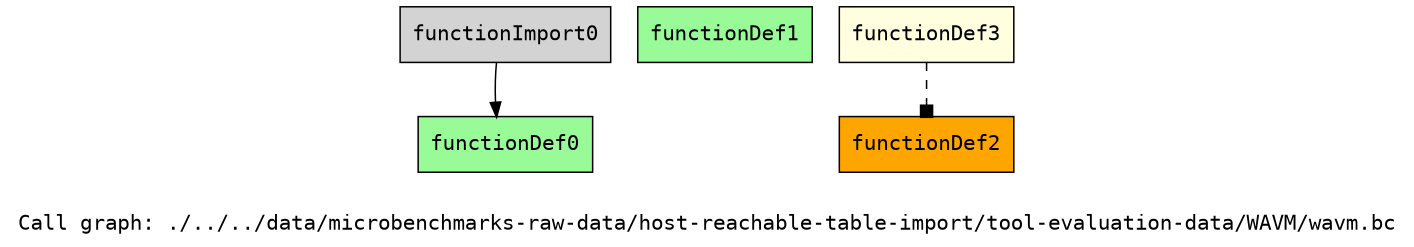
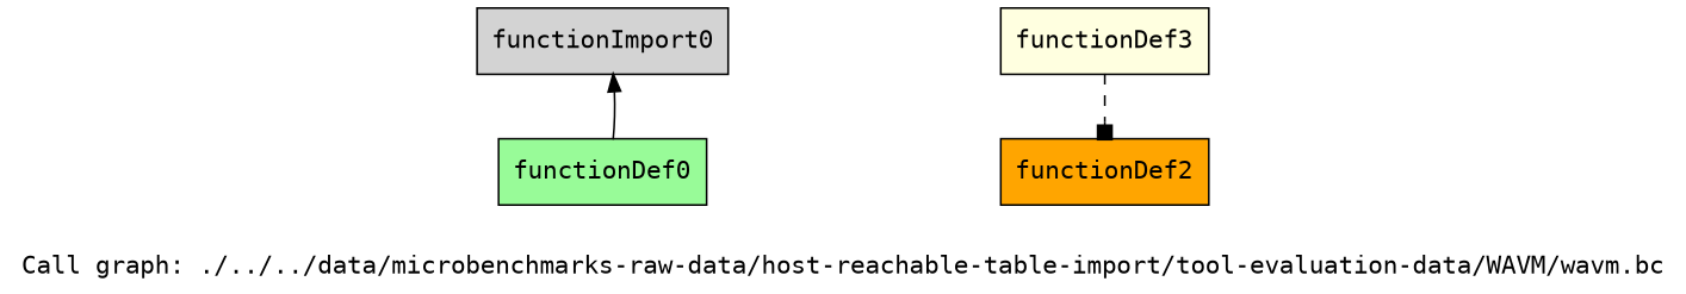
  digraph {
    fontname="DejaVu Sans Mono"
    label="Call graph: ./../../data/microbenchmarks-raw-data/host-reachable-table-import/tool-evaluation-data/WAVM/wavm.bc"
    node [fillcolor=palegreen fontname="DejaVu Sans Mono" shape=record style=filled]
    edge [fontname="DejaVu Sans Mono"]
    n1 [fillcolor=lightgrey label="{functionImport0}"]
    n2 [label="{functionDef0}"]
-   n3 [label="{functionDef1}"]
    n4 [fillcolor=orange label="{functionDef2}"]
    n5 [fillcolor=lightyellow label="{functionDef3}"]
-   n1 -> n2 [arrowhead=normal style=solid]
+   n2 -> n1 [arrowhead=normal style=solid]
    n5 -> n4 [arrowhead=box style=dashed]
  }
